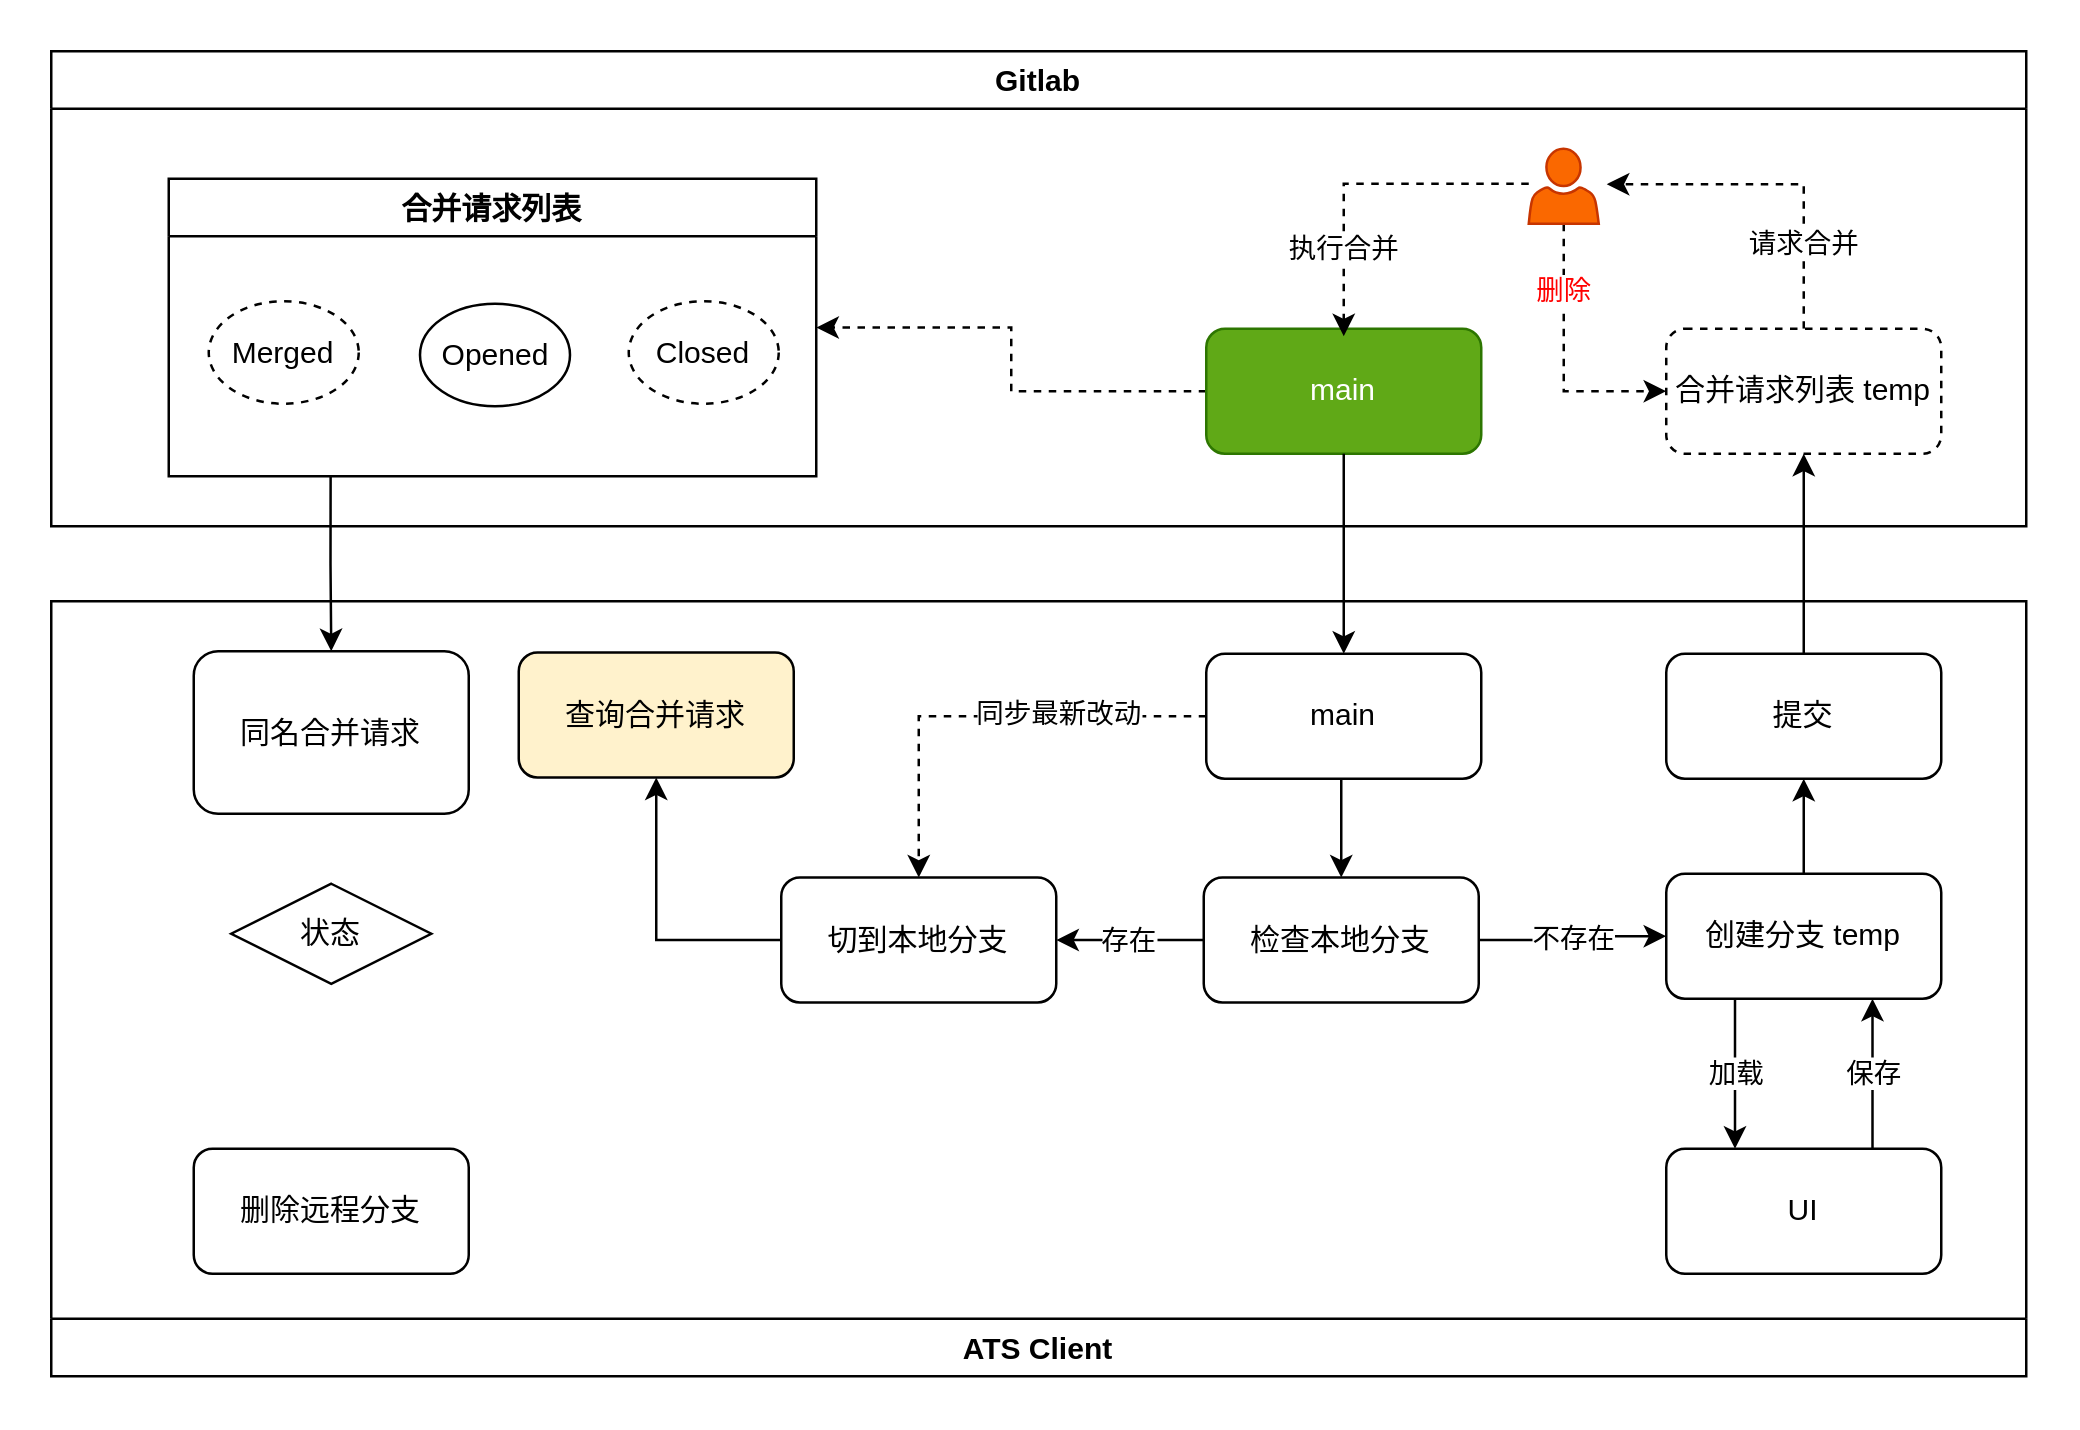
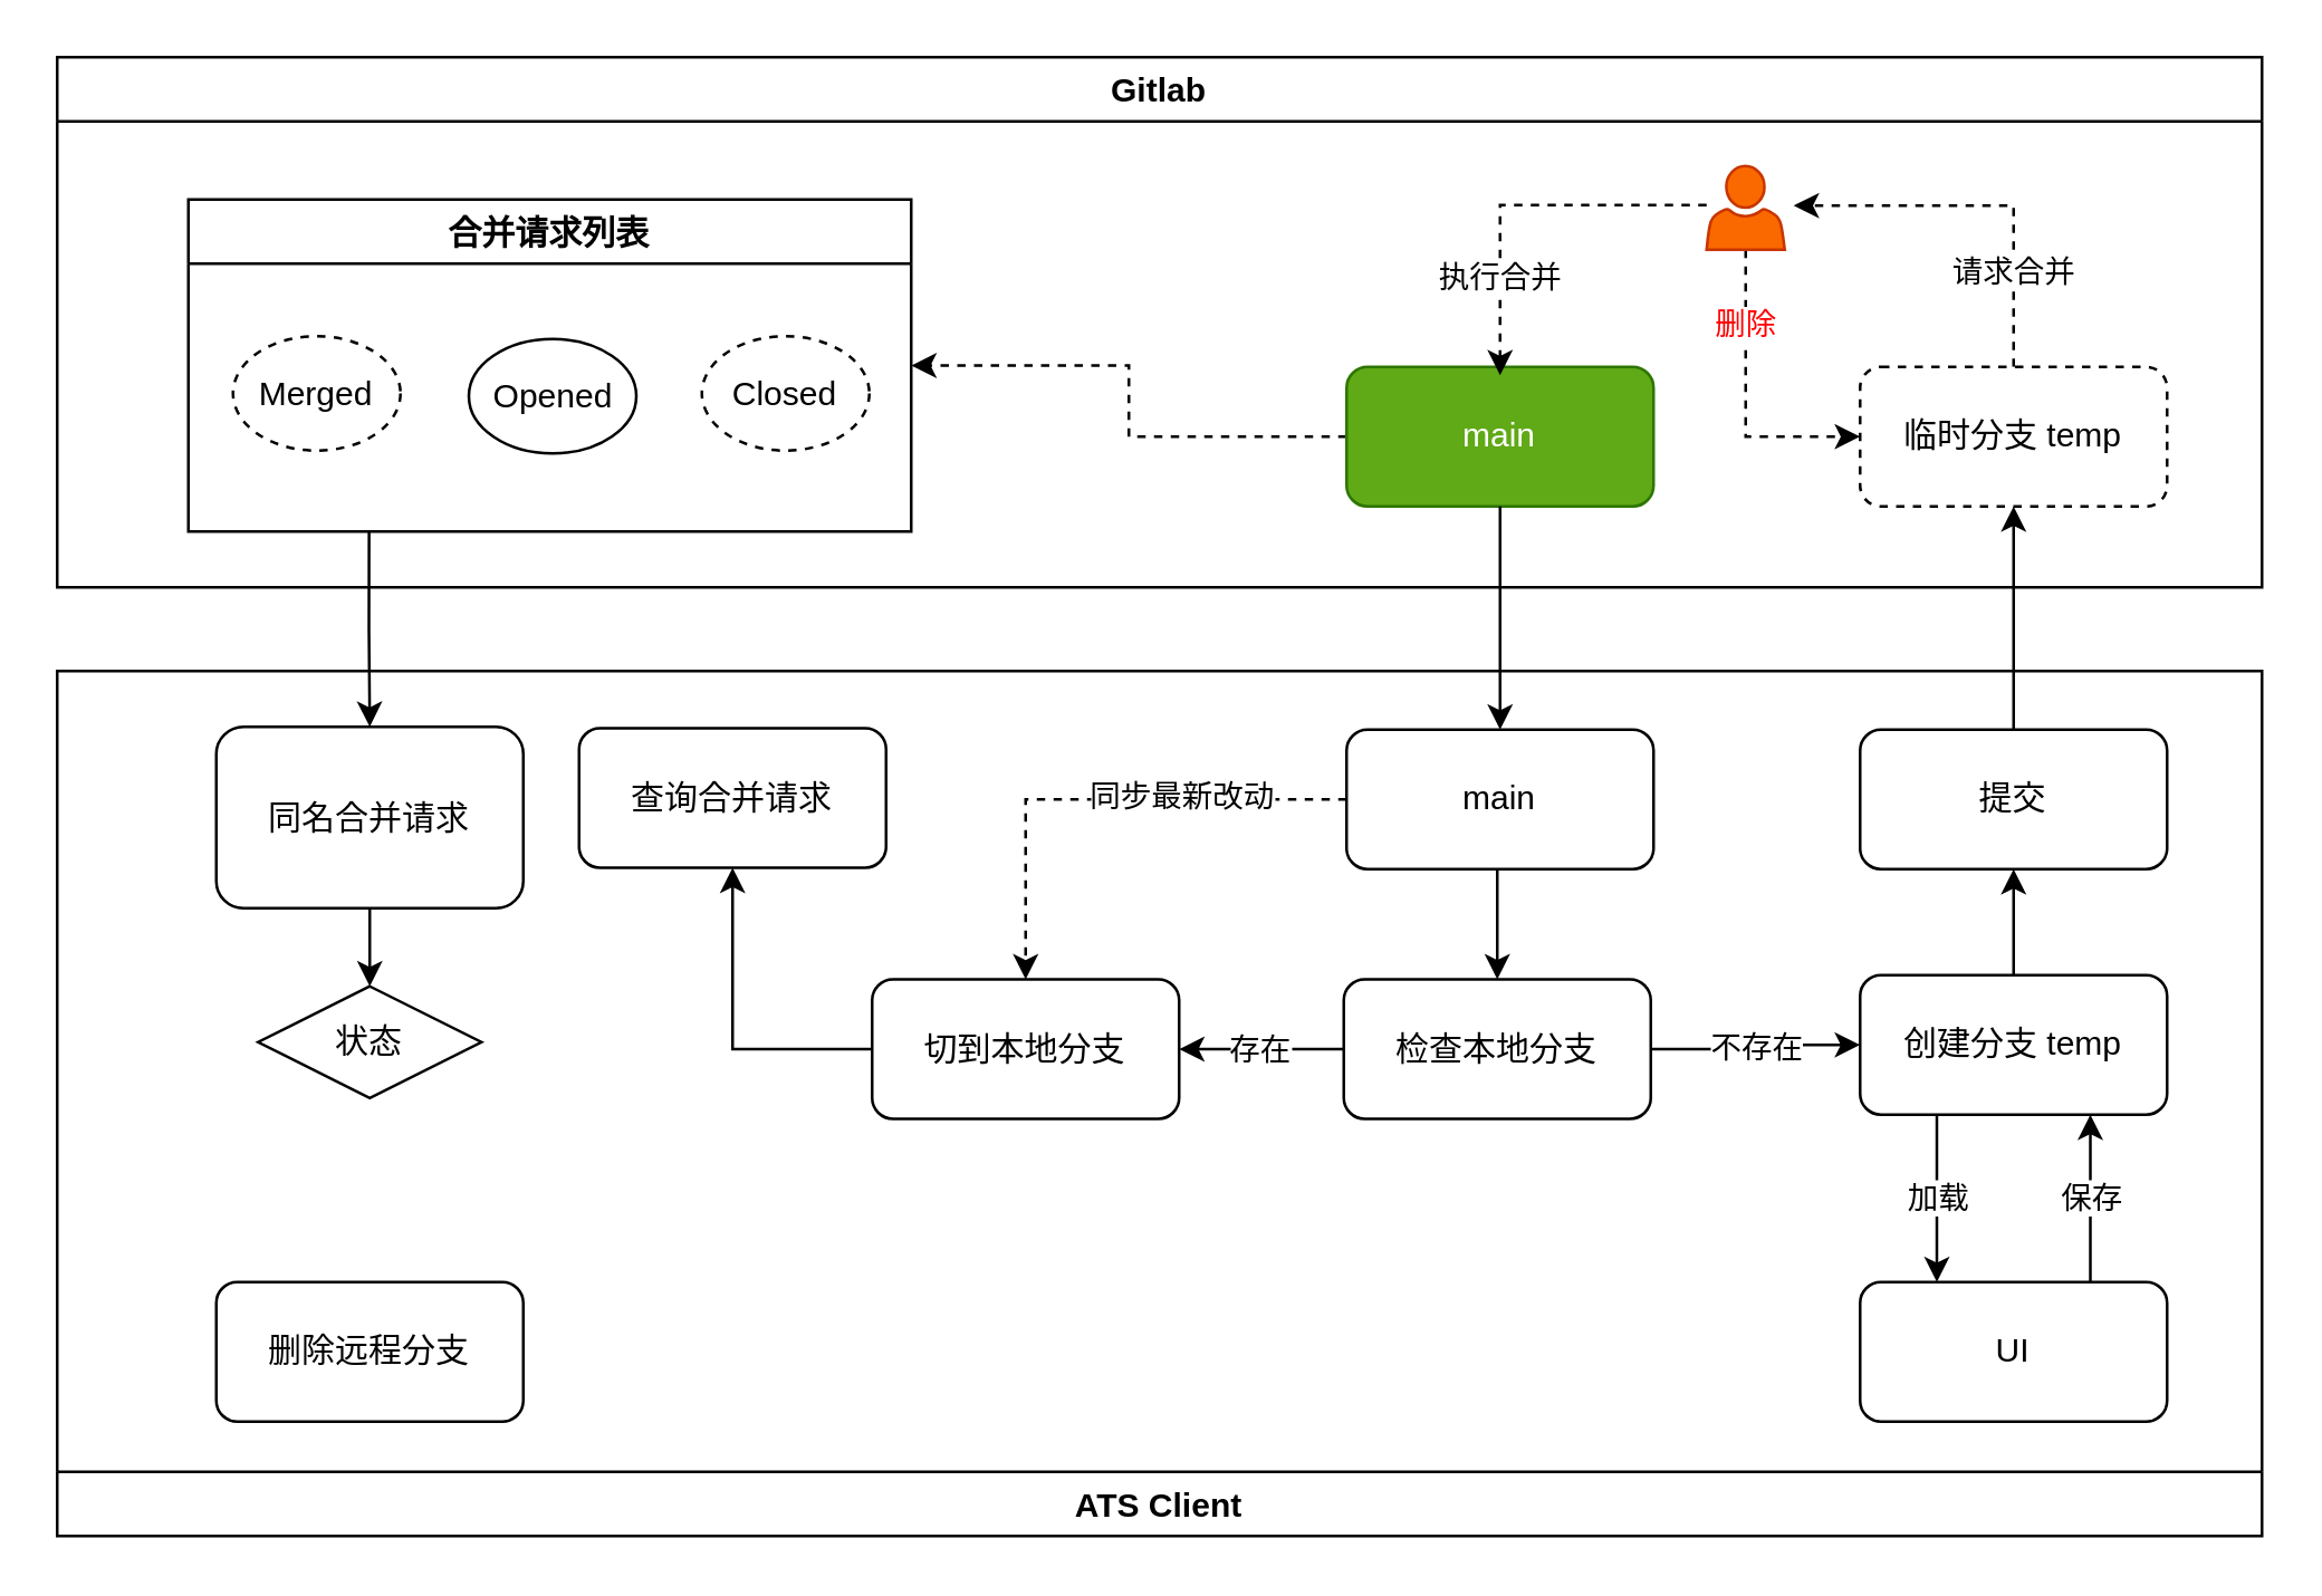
  <mxCell id="0" />
  <mxCell id="1" parent="0" />
  <mxCell id="2" value="Gitlab" style="swimlane;" parent="1" vertex="1"><mxGeometry x="20" y="20" width="790" height="190" as="geometry" /></mxCell>
  <mxCell id="3" style="edgeStyle=orthogonalEdgeStyle;rounded=0;orthogonalLoop=1;jettySize=auto;html=1;exitX=0;exitY=0.5;exitDx=0;exitDy=0;entryX=1;entryY=0.5;entryDx=0;entryDy=0;dashed=1;fontColor=#000000;strokeColor=#000000;" parent="2" source="4" target="12" edge="1"><mxGeometry relative="1" as="geometry" /></mxCell>
  <mxCell id="4" value="main" style="rounded=1;whiteSpace=wrap;html=1;fillColor=#60a917;fontColor=#ffffff;strokeColor=#2D7600;" parent="2" vertex="1"><mxGeometry x="462" y="111" width="110" height="50" as="geometry" /></mxCell>
  <mxCell id="5" value="删除" style="edgeStyle=orthogonalEdgeStyle;rounded=0;orthogonalLoop=1;jettySize=auto;html=1;entryX=0;entryY=0.5;entryDx=0;entryDy=0;dashed=1;fillColor=#fa6800;strokeColor=#000000;fontColor=#FF0000;" parent="2" target="8" edge="1"><mxGeometry x="-0.419" relative="1" as="geometry"><mxPoint x="605" y="63" as="sourcePoint" /><Array as="points"><mxPoint x="605" y="136" /></Array><mxPoint as="offset" /></mxGeometry></mxCell>
  <mxCell id="6" style="edgeStyle=orthogonalEdgeStyle;rounded=0;orthogonalLoop=1;jettySize=auto;html=1;exitX=0.5;exitY=0;exitDx=0;exitDy=0;entryX=1.114;entryY=0.473;entryDx=0;entryDy=0;entryPerimeter=0;dashed=1;fontColor=#000000;strokeColor=#000000;" parent="2" source="8" target="11" edge="1"><mxGeometry relative="1" as="geometry"><Array as="points"><mxPoint x="701" y="53" /></Array></mxGeometry></mxCell>
  <mxCell id="7" value="请求合并" style="edgeLabel;html=1;align=center;verticalAlign=middle;resizable=0;points=[];fontColor=#000000;" parent="6" vertex="1" connectable="0"><mxGeometry x="-0.226" y="1" relative="1" as="geometry"><mxPoint y="18" as="offset" /></mxGeometry></mxCell>
- <mxCell id="8" value="合并请求列表 temp" style="rounded=1;whiteSpace=wrap;html=1;dashed=1;" parent="2" vertex="1"><mxGeometry x="646" y="111" width="110" height="50" as="geometry" /></mxCell>
+ <mxCell id="8" value="临时分支 temp" style="rounded=1;whiteSpace=wrap;html=1;dashed=1;" parent="2" vertex="1"><mxGeometry x="646" y="111" width="110" height="50" as="geometry" /></mxCell>
  <mxCell id="9" value="" style="edgeStyle=orthogonalEdgeStyle;rounded=0;orthogonalLoop=1;jettySize=auto;html=1;dashed=1;fontColor=#000000;strokeColor=#000000;entryX=0.5;entryY=0;entryDx=0;entryDy=0;" parent="2" edge="1"><mxGeometry relative="1" as="geometry"><mxPoint x="591" y="53" as="sourcePoint" /><mxPoint x="517" y="114" as="targetPoint" /><Array as="points"><mxPoint x="517" y="53" /></Array></mxGeometry></mxCell>
  <mxCell id="10" value="执行合并" style="edgeLabel;html=1;align=center;verticalAlign=middle;resizable=0;points=[];fontColor=#000000;" parent="9" vertex="1" connectable="0"><mxGeometry x="0.15" y="-1" relative="1" as="geometry"><mxPoint y="21" as="offset" /></mxGeometry></mxCell>
  <mxCell id="11" value="" style="sketch=0;pointerEvents=1;shadow=0;dashed=0;html=1;strokeColor=#C73500;labelPosition=center;verticalLabelPosition=bottom;verticalAlign=top;outlineConnect=0;align=center;shape=mxgraph.office.users.user;fillColor=#fa6800;fontColor=#000000;" parent="2" vertex="1"><mxGeometry x="591" y="39" width="28" height="30" as="geometry" /></mxCell>
  <mxCell id="12" value="合并请求列表" style="swimlane;fontColor=#000000;gradientColor=#ffffff;" parent="2" vertex="1"><mxGeometry x="47" y="51" width="259" height="119" as="geometry" /></mxCell>
  <mxCell id="13" value="Merged" style="ellipse;whiteSpace=wrap;html=1;fontColor=#000000;gradientColor=#ffffff;dashed=1;" parent="12" vertex="1"><mxGeometry x="16" y="49" width="60" height="41" as="geometry" /></mxCell>
  <mxCell id="14" value="Opened" style="ellipse;whiteSpace=wrap;html=1;fontColor=#000000;gradientColor=#ffffff;" parent="12" vertex="1"><mxGeometry x="100.5" y="50" width="60" height="41" as="geometry" /></mxCell>
  <mxCell id="15" value="Closed" style="ellipse;whiteSpace=wrap;html=1;fontColor=#000000;gradientColor=#ffffff;dashed=1;" parent="12" vertex="1"><mxGeometry x="184" y="49" width="60" height="41" as="geometry" /></mxCell>
  <mxCell id="16" value="ATS Client" style="swimlane;flipV=1;" parent="1" vertex="1"><mxGeometry x="20" y="240" width="790" height="310" as="geometry" /></mxCell>
  <mxCell id="17" style="edgeStyle=orthogonalEdgeStyle;rounded=0;orthogonalLoop=1;jettySize=auto;html=1;exitX=0.5;exitY=1;exitDx=0;exitDy=0;entryX=0.5;entryY=0;entryDx=0;entryDy=0;" parent="16" source="20" target="25" edge="1"><mxGeometry relative="1" as="geometry" /></mxCell>
  <mxCell id="18" style="edgeStyle=orthogonalEdgeStyle;rounded=0;orthogonalLoop=1;jettySize=auto;html=1;exitX=0;exitY=0.5;exitDx=0;exitDy=0;entryX=0.5;entryY=0;entryDx=0;entryDy=0;fontColor=#000000;strokeColor=#000000;dashed=1;" parent="16" source="20" target="31" edge="1"><mxGeometry relative="1" as="geometry" /></mxCell>
  <mxCell id="19" value="同步最新改动" style="edgeLabel;html=1;align=center;verticalAlign=middle;resizable=0;points=[];fontColor=#000000;" parent="18" vertex="1" connectable="0"><mxGeometry x="0.063" y="-2" relative="1" as="geometry"><mxPoint x="35" as="offset" /></mxGeometry></mxCell>
  <mxCell id="20" value="main" style="rounded=1;whiteSpace=wrap;html=1;" parent="16" vertex="1"><mxGeometry x="462" y="21" width="110" height="50" as="geometry" /></mxCell>
  <mxCell id="21" style="edgeStyle=orthogonalEdgeStyle;rounded=0;orthogonalLoop=1;jettySize=auto;html=1;exitX=0.5;exitY=0;exitDx=0;exitDy=0;entryX=0.5;entryY=1;entryDx=0;entryDy=0;fontColor=#000000;strokeColor=#000000;" parent="16" source="22" target="33" edge="1"><mxGeometry relative="1" as="geometry" /></mxCell>
  <mxCell id="22" value="创建分支 temp" style="rounded=1;whiteSpace=wrap;html=1;" parent="16" vertex="1"><mxGeometry x="646" y="109" width="110" height="50" as="geometry" /></mxCell>
  <mxCell id="23" value="不存在" style="edgeStyle=orthogonalEdgeStyle;rounded=0;orthogonalLoop=1;jettySize=auto;html=1;exitX=1;exitY=0.5;exitDx=0;exitDy=0;entryX=0;entryY=0.5;entryDx=0;entryDy=0;" parent="16" source="25" target="22" edge="1"><mxGeometry relative="1" as="geometry" /></mxCell>
  <mxCell id="24" value="存在" style="edgeStyle=orthogonalEdgeStyle;rounded=0;orthogonalLoop=1;jettySize=auto;html=1;exitX=0;exitY=0.5;exitDx=0;exitDy=0;entryX=1;entryY=0.5;entryDx=0;entryDy=0;fontColor=#000000;strokeColor=#000000;" parent="16" source="25" target="31" edge="1"><mxGeometry relative="1" as="geometry" /></mxCell>
  <mxCell id="25" value="检查本地分支" style="rounded=1;whiteSpace=wrap;html=1;" parent="16" vertex="1"><mxGeometry x="461" y="110.5" width="110" height="50" as="geometry" /></mxCell>
- <mxCell id="26" value="查询合并请求" style="rounded=1;whiteSpace=wrap;html=1;fillColor=#fff2cc;" parent="16" vertex="1"><mxGeometry x="187" y="20.5" width="110" height="50" as="geometry" /></mxCell>
+ <mxCell id="26" value="查询合并请求" style="rounded=1;whiteSpace=wrap;html=1;" parent="16" vertex="1"><mxGeometry x="187" y="20.5" width="110" height="50" as="geometry" /></mxCell>
+ <mxCell id="27" style="edgeStyle=orthogonalEdgeStyle;rounded=0;orthogonalLoop=1;jettySize=auto;html=1;exitX=0.5;exitY=1;exitDx=0;exitDy=0;entryX=0.5;entryY=0;entryDx=0;entryDy=0;" parent="16" source="28" target="29" edge="1"><mxGeometry relative="1" as="geometry" /></mxCell>
  <mxCell id="28" value="同名合并请求" style="rounded=1;whiteSpace=wrap;html=1;" parent="16" vertex="1"><mxGeometry x="57" y="20" width="110" height="65" as="geometry" /></mxCell>
  <mxCell id="29" value="状态" style="rhombus;whiteSpace=wrap;html=1;gradientColor=#ffffff;" parent="16" vertex="1"><mxGeometry x="72" y="113" width="80" height="40" as="geometry" /></mxCell>
  <mxCell id="30" style="edgeStyle=orthogonalEdgeStyle;rounded=0;orthogonalLoop=1;jettySize=auto;html=1;exitX=0;exitY=0.5;exitDx=0;exitDy=0;entryX=0.5;entryY=1;entryDx=0;entryDy=0;fontColor=#000000;strokeColor=#000000;" parent="16" source="31" target="26" edge="1"><mxGeometry relative="1" as="geometry" /></mxCell>
  <mxCell id="31" value="切到本地分支" style="rounded=1;whiteSpace=wrap;html=1;" parent="16" vertex="1"><mxGeometry x="292" y="110.5" width="110" height="50" as="geometry" /></mxCell>
  <mxCell id="32" value="删除远程分支" style="rounded=1;whiteSpace=wrap;html=1;" parent="16" vertex="1"><mxGeometry x="57" y="219" width="110" height="50" as="geometry" /></mxCell>
  <mxCell id="33" value="提交" style="rounded=1;whiteSpace=wrap;html=1;" parent="16" vertex="1"><mxGeometry x="646" y="21" width="110" height="50" as="geometry" /></mxCell>
  <mxCell id="34" value="UI" style="rounded=1;whiteSpace=wrap;html=1;" parent="16" vertex="1"><mxGeometry x="646" y="219" width="110" height="50" as="geometry" /></mxCell>
  <mxCell id="35" value="加载" style="edgeStyle=orthogonalEdgeStyle;rounded=0;orthogonalLoop=1;jettySize=auto;html=1;exitX=0.25;exitY=1;exitDx=0;exitDy=0;entryX=0.25;entryY=0;entryDx=0;entryDy=0;" parent="16" source="22" target="34" edge="1"><mxGeometry relative="1" as="geometry" /></mxCell>
  <mxCell id="36" value="保存" style="edgeStyle=orthogonalEdgeStyle;rounded=0;orthogonalLoop=1;jettySize=auto;html=1;exitX=0.75;exitY=0;exitDx=0;exitDy=0;entryX=0.75;entryY=1;entryDx=0;entryDy=0;" parent="16" source="34" target="22" edge="1"><mxGeometry relative="1" as="geometry" /></mxCell>
  <mxCell id="37" style="edgeStyle=orthogonalEdgeStyle;rounded=0;orthogonalLoop=1;jettySize=auto;html=1;exitX=0.5;exitY=1;exitDx=0;exitDy=0;entryX=0.5;entryY=0;entryDx=0;entryDy=0;" parent="1" source="4" target="20" edge="1"><mxGeometry relative="1" as="geometry" /></mxCell>
  <mxCell id="38" style="edgeStyle=orthogonalEdgeStyle;rounded=0;orthogonalLoop=1;jettySize=auto;html=1;exitX=0.25;exitY=1;exitDx=0;exitDy=0;entryX=0.5;entryY=0;entryDx=0;entryDy=0;" parent="1" source="12" target="28" edge="1"><mxGeometry relative="1" as="geometry"><mxPoint x="132" y="182" as="sourcePoint" /></mxGeometry></mxCell>
  <mxCell id="39" style="edgeStyle=orthogonalEdgeStyle;rounded=0;orthogonalLoop=1;jettySize=auto;html=1;exitX=0.5;exitY=0;exitDx=0;exitDy=0;entryX=0.5;entryY=1;entryDx=0;entryDy=0;fontColor=#000000;strokeColor=#000000;" parent="1" source="33" target="8" edge="1"><mxGeometry relative="1" as="geometry" /></mxCell>
